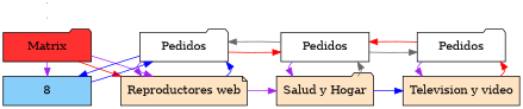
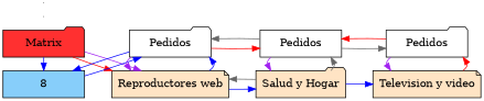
  digraph {
    rankdir=LR
    node [group=1 shape=folder]
    edge [color=blue]
    n1 [fillcolor=firebrick1 label=Matrix style=filled width=1.5]
    n2 [fillcolor=lightskyblue group=2 label=8 shape=box style=filled width=1.5]
    n3 [fillcolor=bisque1 label="Reproductores web" shape=note style=filled width=1.5]
    n4 [group=2 label=Pedidos width=1.5]
    n5 [fillcolor=bisque1 label="Salud y Hogar" style=filled width=1.5]
    n6 [group=2 label=Pedidos shape=box width=1.5]
-   n7 [fillcolor=bisque1 label="Television y video" shape=box style=filled width=1.5]
+   n7 [fillcolor=bisque1 label="Television y video" shape=note style=filled width=1.5]
    n8 [group=2 label=Pedidos width=1.5]
    e0 [shape=point width=0 group=""]
    e1 [shape=point width=0 group=""]
    subgraph sub_1 {
      rank=same
      n1
      n2
    }
    subgraph sub_2 {
      rank=same
      n3
      n4
    }
    subgraph sub_3 {
      rank=same
      n5
      n6
    }
    subgraph sub_4 {
      rank=same
      n7
      n8
    }
-   n1 -> n2 [color=purple]
+   n1 -> n2
    n1 -> n3 [color=red]
    n1 -> n3 [color=purple]
    n2 -> n4
    n3 -> n4
-   n3 -> n5 [color=purple]
+   n3 -> n5
    n4 -> n2
    n4 -> n3 [color=purple]
    n4 -> n6 [color=red]
+   n5 -> n3 [color=gray40]
    n5 -> n6 [color=gray40]
    n5 -> n7
    n6 -> n4 [color=gray40]
    n6 -> n5 [color=purple]
    n6 -> n8 [color=gray40]
    n7 -> n8 [color=red]
    n8 -> n6 [color=red]
    n8 -> n7 [color=purple]
  }
